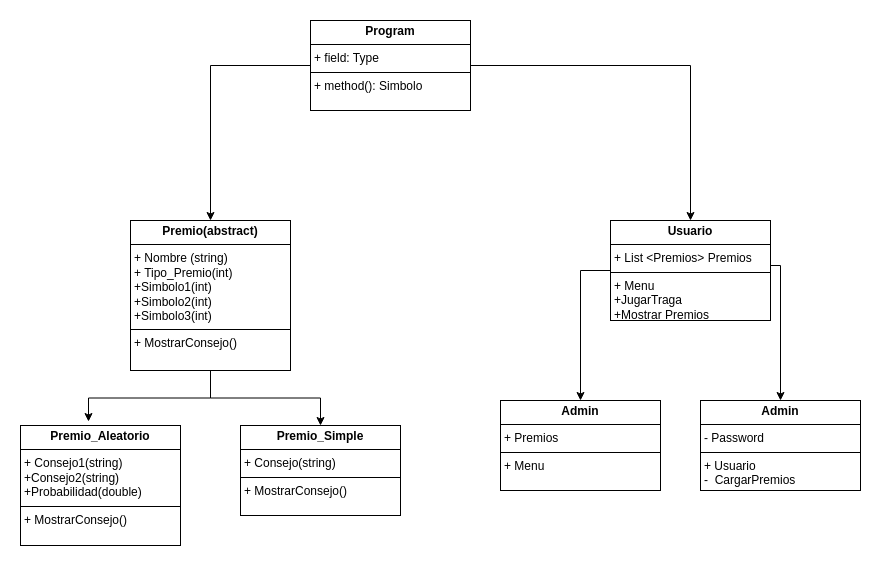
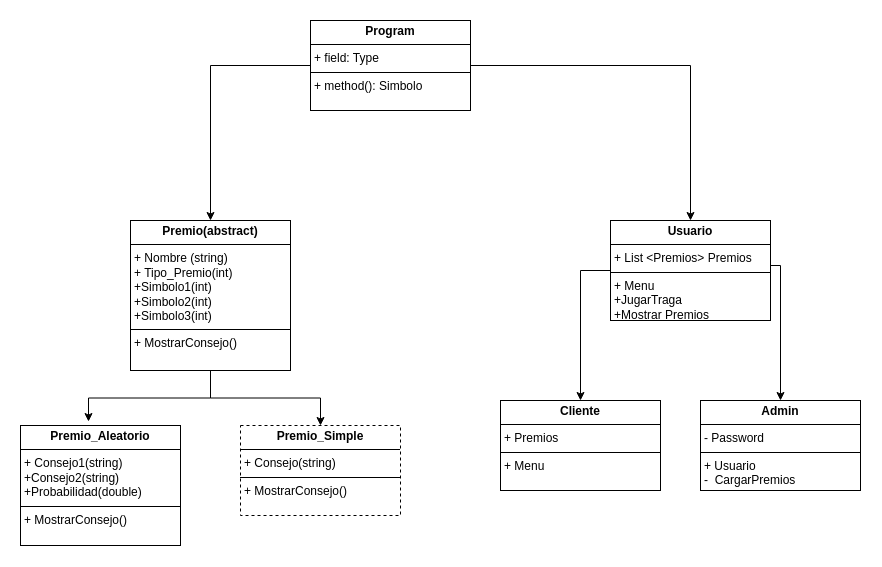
  <mxCell id="0" />
  <mxCell id="1" parent="0" />
  <mxCell id="2" style="edgeStyle=orthogonalEdgeStyle;rounded=0;orthogonalLoop=1;jettySize=auto;html=1;exitX=0;exitY=0.5;exitDx=0;exitDy=0;entryX=0.5;entryY=0;entryDx=0;entryDy=0;" edge="1" parent="1" source="4" target="6"><mxGeometry relative="1" as="geometry" /></mxCell>
  <mxCell id="3" style="edgeStyle=orthogonalEdgeStyle;rounded=0;orthogonalLoop=1;jettySize=auto;html=1;exitX=1;exitY=0.5;exitDx=0;exitDy=0;" edge="1" parent="1" source="4" target="9"><mxGeometry relative="1" as="geometry" /></mxCell>
  <mxCell id="4" value="&lt;p style=&quot;margin:0px;margin-top:4px;text-align:center;&quot;&gt;&lt;b&gt;Program&lt;/b&gt;&lt;/p&gt;&lt;hr size=&quot;1&quot; style=&quot;border-style:solid;&quot;&gt;&lt;p style=&quot;margin:0px;margin-left:4px;&quot;&gt;+ field: Type&lt;/p&gt;&lt;hr size=&quot;1&quot; style=&quot;border-style:solid;&quot;&gt;&lt;p style=&quot;margin:0px;margin-left:4px;&quot;&gt;+ method(): Simbolo&lt;/p&gt;" style="verticalAlign=top;align=left;overflow=fill;html=1;whiteSpace=wrap;" vertex="1" parent="1"><mxGeometry x="310" y="20" width="160" height="90" as="geometry" /></mxCell>
  <mxCell id="5" style="edgeStyle=orthogonalEdgeStyle;rounded=0;orthogonalLoop=1;jettySize=auto;html=1;entryX=0.5;entryY=0;entryDx=0;entryDy=0;" edge="1" parent="1" source="6" target="11"><mxGeometry relative="1" as="geometry" /></mxCell>
  <mxCell id="6" value="&lt;p style=&quot;margin:0px;margin-top:4px;text-align:center;&quot;&gt;&lt;b&gt;Premio(abstract)&lt;/b&gt;&lt;/p&gt;&lt;hr size=&quot;1&quot; style=&quot;border-style:solid;&quot;&gt;&lt;p style=&quot;margin:0px;margin-left:4px;&quot;&gt;+ Nombre (string)&lt;/p&gt;&lt;p style=&quot;margin:0px;margin-left:4px;&quot;&gt;+ Tipo_Premio(int)&lt;/p&gt;&lt;p style=&quot;margin:0px;margin-left:4px;&quot;&gt;+Simbolo1(int)&lt;/p&gt;&lt;p style=&quot;margin:0px;margin-left:4px;&quot;&gt;+Simbolo2(int)&lt;/p&gt;&lt;p style=&quot;margin:0px;margin-left:4px;&quot;&gt;+Simbolo3(int)&lt;/p&gt;&lt;hr size=&quot;1&quot; style=&quot;border-style:solid;&quot;&gt;&lt;p style=&quot;margin:0px;margin-left:4px;&quot;&gt;+ MostrarConsejo()&lt;/p&gt;" style="verticalAlign=top;align=left;overflow=fill;html=1;whiteSpace=wrap;" vertex="1" parent="1"><mxGeometry x="130" y="220" width="160" height="150" as="geometry" /></mxCell>
  <mxCell id="7" style="edgeStyle=orthogonalEdgeStyle;rounded=0;orthogonalLoop=1;jettySize=auto;html=1;exitX=0;exitY=0.5;exitDx=0;exitDy=0;entryX=0.5;entryY=0;entryDx=0;entryDy=0;" edge="1" parent="1" source="9" target="12"><mxGeometry relative="1" as="geometry" /></mxCell>
  <mxCell id="8" style="edgeStyle=orthogonalEdgeStyle;rounded=0;orthogonalLoop=1;jettySize=auto;html=1;exitX=1;exitY=0.5;exitDx=0;exitDy=0;entryX=0.5;entryY=0;entryDx=0;entryDy=0;" edge="1" parent="1" source="9" target="13"><mxGeometry relative="1" as="geometry"><Array as="points"><mxPoint x="780" y="265" /></Array></mxGeometry></mxCell>
  <mxCell id="9" value="&lt;p style=&quot;margin:0px;margin-top:4px;text-align:center;&quot;&gt;&lt;b&gt;Usuario&lt;/b&gt;&lt;/p&gt;&lt;hr size=&quot;1&quot; style=&quot;border-style:solid;&quot;&gt;&lt;p style=&quot;margin:0px;margin-left:4px;&quot;&gt;+ List &amp;lt;Premios&amp;gt; Premios&lt;/p&gt;&lt;hr size=&quot;1&quot; style=&quot;border-style:solid;&quot;&gt;&lt;p style=&quot;margin:0px;margin-left:4px;&quot;&gt;+ Menu&lt;/p&gt;&lt;p style=&quot;margin:0px;margin-left:4px;&quot;&gt;+JugarTraga&lt;/p&gt;&lt;p style=&quot;margin:0px;margin-left:4px;&quot;&gt;+Mostrar Premios&lt;/p&gt;" style="verticalAlign=top;align=left;overflow=fill;html=1;whiteSpace=wrap;" vertex="1" parent="1"><mxGeometry x="610" y="220" width="160" height="100" as="geometry" /></mxCell>
  <mxCell id="10" value="&lt;p style=&quot;margin:0px;margin-top:4px;text-align:center;&quot;&gt;&lt;b&gt;Premio_Aleatorio&lt;/b&gt;&lt;/p&gt;&lt;hr size=&quot;1&quot; style=&quot;border-style:solid;&quot;&gt;&lt;p style=&quot;margin:0px;margin-left:4px;&quot;&gt;+ Consejo1(string)&lt;/p&gt;&lt;p style=&quot;margin:0px;margin-left:4px;&quot;&gt;+Consejo2(string)&lt;/p&gt;&lt;p style=&quot;margin:0px;margin-left:4px;&quot;&gt;+Probabilidad(double)&lt;/p&gt;&lt;hr size=&quot;1&quot; style=&quot;border-style:solid;&quot;&gt;&lt;p style=&quot;margin:0px;margin-left:4px;&quot;&gt;+ MostrarConsejo()&lt;/p&gt;" style="verticalAlign=top;align=left;overflow=fill;html=1;whiteSpace=wrap;" vertex="1" parent="1"><mxGeometry y="425" width="160" height="120" as="geometry" x="20" /></mxCell>
- <mxCell id="11" value="&lt;p style=&quot;margin:0px;margin-top:4px;text-align:center;&quot;&gt;&lt;b&gt;Premio_Simple&lt;/b&gt;&lt;/p&gt;&lt;hr size=&quot;1&quot; style=&quot;border-style:solid;&quot;&gt;&lt;p style=&quot;margin:0px;margin-left:4px;&quot;&gt;+ Consejo(string)&lt;/p&gt;&lt;hr size=&quot;1&quot; style=&quot;border-style:solid;&quot;&gt;&lt;p style=&quot;margin:0px;margin-left:4px;&quot;&gt;+ MostrarConsejo()&lt;/p&gt;" style="verticalAlign=top;align=left;overflow=fill;html=1;whiteSpace=wrap;" vertex="1" parent="1"><mxGeometry x="240" y="425" width="160" height="90" as="geometry" /></mxCell>
- <mxCell id="12" value="&lt;p style=&quot;margin:0px;margin-top:4px;text-align:center;&quot;&gt;&lt;b&gt;Admin&lt;/b&gt;&lt;/p&gt;&lt;hr size=&quot;1&quot; style=&quot;border-style:solid;&quot;&gt;&lt;p style=&quot;margin:0px;margin-left:4px;&quot;&gt;+ Premios&lt;/p&gt;&lt;hr size=&quot;1&quot; style=&quot;border-style:solid;&quot;&gt;&lt;p style=&quot;margin:0px;margin-left:4px;&quot;&gt;+ Menu&amp;nbsp;&lt;/p&gt;" style="verticalAlign=top;align=left;overflow=fill;html=1;whiteSpace=wrap;" vertex="1" parent="1"><mxGeometry x="500" y="400" width="160" height="90" as="geometry" /></mxCell>
+ <mxCell id="11" value="&lt;p style=&quot;margin:0px;margin-top:4px;text-align:center;&quot;&gt;&lt;b&gt;Premio_Simple&lt;/b&gt;&lt;/p&gt;&lt;hr size=&quot;1&quot; style=&quot;border-style:solid;&quot;&gt;&lt;p style=&quot;margin:0px;margin-left:4px;&quot;&gt;+ Consejo(string)&lt;/p&gt;&lt;hr size=&quot;1&quot; style=&quot;border-style:solid;&quot;&gt;&lt;p style=&quot;margin:0px;margin-left:4px;&quot;&gt;+ MostrarConsejo()&lt;/p&gt;" style="verticalAlign=top;align=left;overflow=fill;html=1;whiteSpace=wrap;dashed=1;" vertex="1" parent="1"><mxGeometry x="240" y="425" width="160" height="90" as="geometry" /></mxCell>
+ <mxCell id="12" value="&lt;p style=&quot;margin:0px;margin-top:4px;text-align:center;&quot;&gt;&lt;b&gt;Cliente&lt;/b&gt;&lt;/p&gt;&lt;hr size=&quot;1&quot; style=&quot;border-style:solid;&quot;&gt;&lt;p style=&quot;margin:0px;margin-left:4px;&quot;&gt;+ Premios&lt;/p&gt;&lt;hr size=&quot;1&quot; style=&quot;border-style:solid;&quot;&gt;&lt;p style=&quot;margin:0px;margin-left:4px;&quot;&gt;+ Menu&amp;nbsp;&lt;/p&gt;" style="verticalAlign=top;align=left;overflow=fill;html=1;whiteSpace=wrap;" vertex="1" parent="1"><mxGeometry x="500" y="400" width="160" height="90" as="geometry" /></mxCell>
  <mxCell id="13" value="&lt;p style=&quot;margin:0px;margin-top:4px;text-align:center;&quot;&gt;&lt;b&gt;Admin&lt;/b&gt;&lt;/p&gt;&lt;hr size=&quot;1&quot; style=&quot;border-style:solid;&quot;&gt;&lt;p style=&quot;margin:0px;margin-left:4px;&quot;&gt;- Password&lt;/p&gt;&lt;hr size=&quot;1&quot; style=&quot;border-style:solid;&quot;&gt;&lt;p style=&quot;margin:0px;margin-left:4px;&quot;&gt;+ Usuario&amp;nbsp;&lt;/p&gt;&lt;p style=&quot;margin:0px;margin-left:4px;&quot;&gt;-&amp;nbsp; CargarPremios&lt;/p&gt;" style="verticalAlign=top;align=left;overflow=fill;html=1;whiteSpace=wrap;" vertex="1" parent="1"><mxGeometry x="700" y="400" width="160" height="90" as="geometry" /></mxCell>
  <mxCell id="14" style="edgeStyle=orthogonalEdgeStyle;rounded=0;orthogonalLoop=1;jettySize=auto;html=1;entryX=0.425;entryY=-0.033;entryDx=0;entryDy=0;entryPerimeter=0;" edge="1" parent="1" source="6" target="10"><mxGeometry relative="1" as="geometry" /></mxCell>
